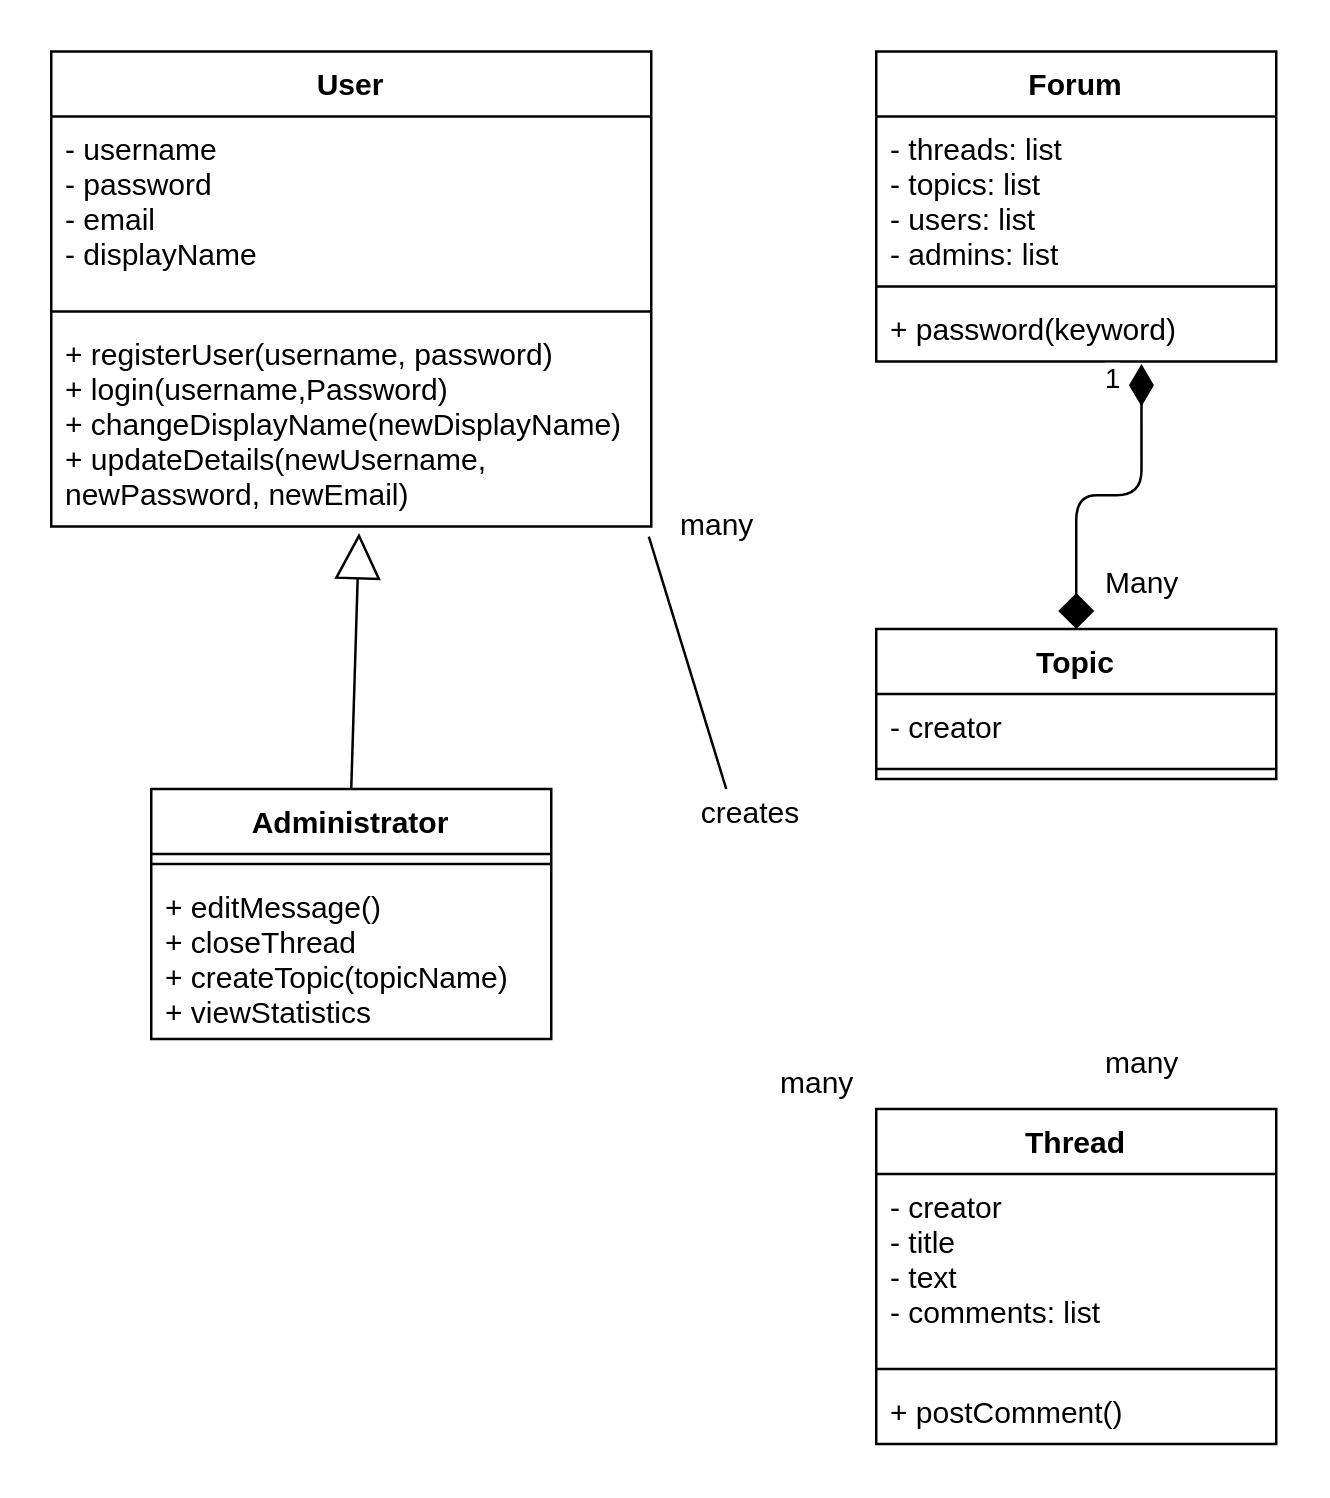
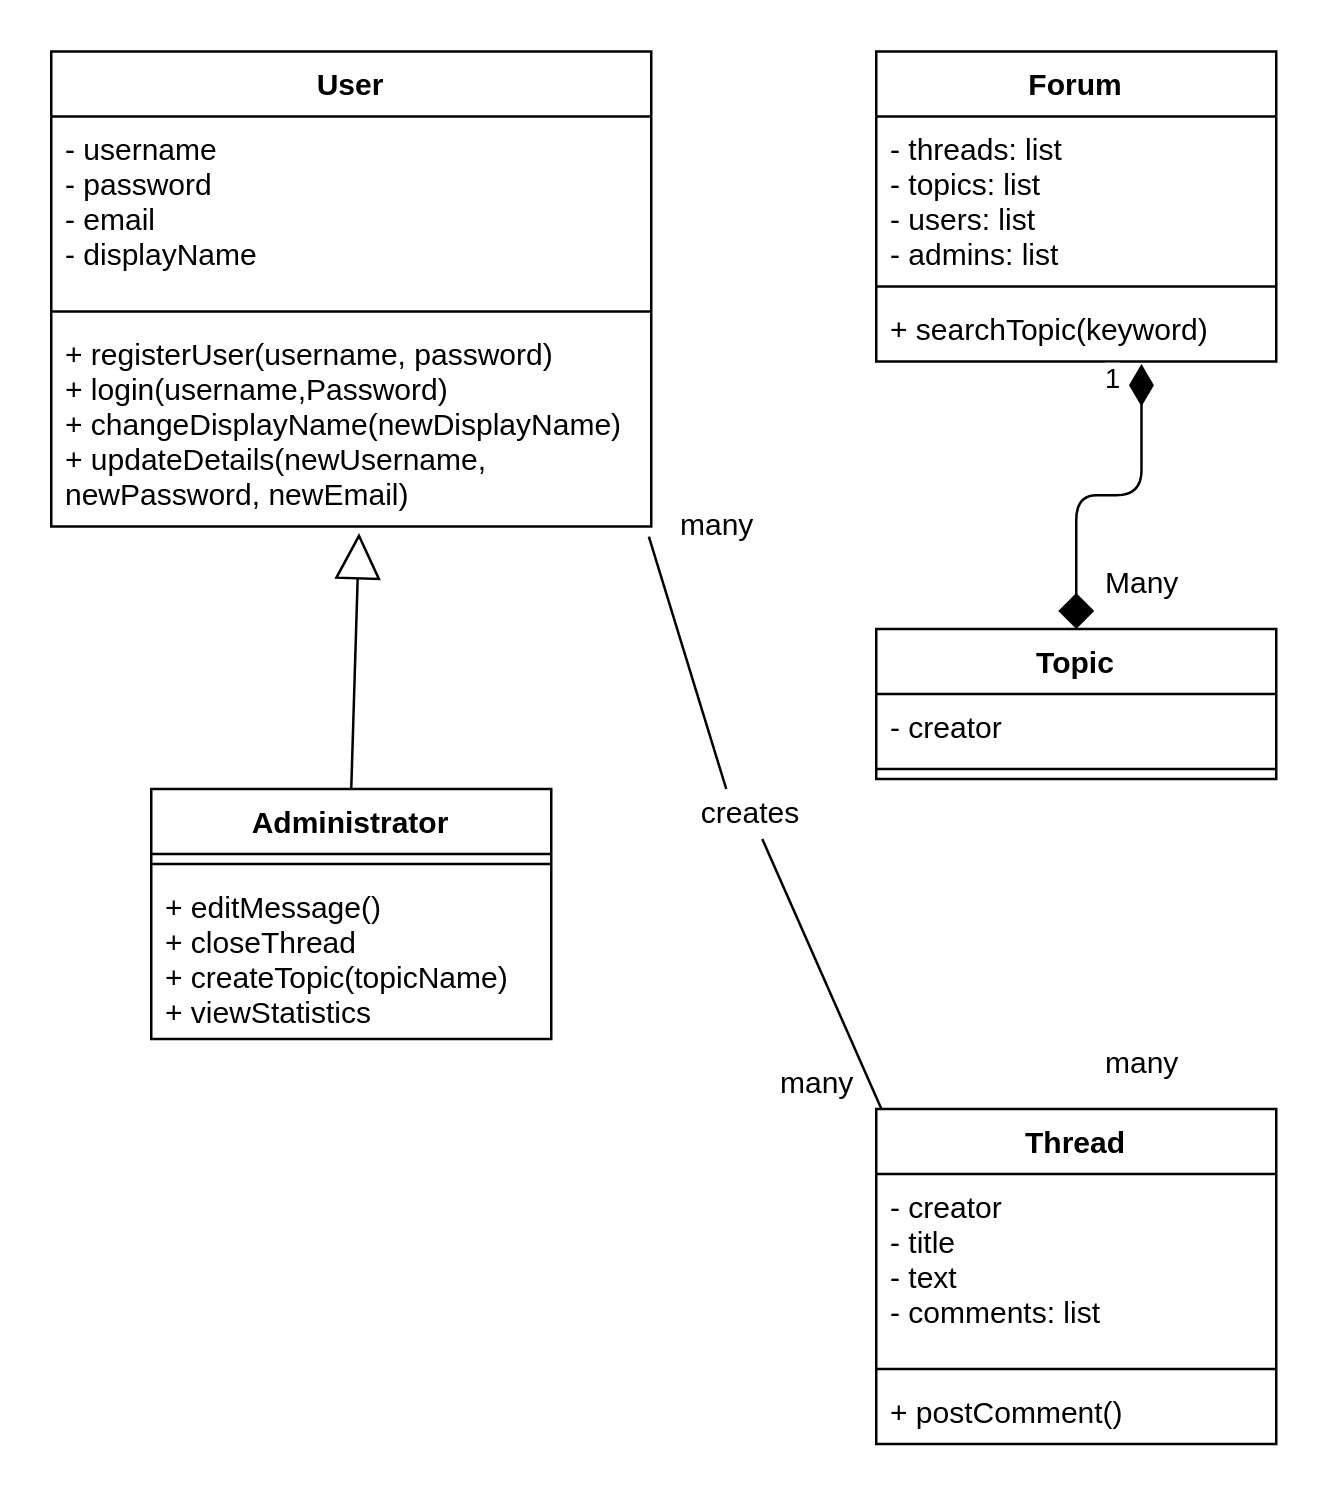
  <mxCell id="0" />
  <mxCell id="1" parent="0" />
  <mxCell id="2" value="User" style="swimlane;fontStyle=1;align=center;verticalAlign=top;childLayout=stackLayout;horizontal=1;startSize=26;horizontalStack=0;resizeParent=1;resizeParentMax=0;resizeLast=0;collapsible=1;marginBottom=0;" vertex="1" parent="1"><mxGeometry x="20" y="20" width="240" height="190" as="geometry" /></mxCell>
  <mxCell id="3" value="- username&#10;- password&#10;- email&#10;- displayName&#10;" style="text;strokeColor=none;fillColor=none;align=left;verticalAlign=top;spacingLeft=4;spacingRight=4;overflow=hidden;rotatable=0;points=[[0,0.5],[1,0.5]];portConstraint=eastwest;" vertex="1" parent="2"><mxGeometry y="26" width="240" height="74" as="geometry" /></mxCell>
  <mxCell id="4" value="" style="line;strokeWidth=1;fillColor=none;align=left;verticalAlign=middle;spacingTop=-1;spacingLeft=3;spacingRight=3;rotatable=0;labelPosition=right;points=[];portConstraint=eastwest;" vertex="1" parent="2"><mxGeometry y="100" width="240" height="8" as="geometry" /></mxCell>
  <mxCell id="5" value="+ registerUser(username, password)&#10;+ login(username,Password)&#10;+ changeDisplayName(newDisplayName)&#10;+ updateDetails(newUsername, &#10;newPassword, newEmail)&#10;" style="text;strokeColor=none;fillColor=none;align=left;verticalAlign=top;spacingLeft=4;spacingRight=4;overflow=hidden;rotatable=0;points=[[0,0.5],[1,0.5]];portConstraint=eastwest;" vertex="1" parent="2"><mxGeometry y="108" width="240" height="82" as="geometry" /></mxCell>
  <mxCell id="6" value="Topic" style="swimlane;fontStyle=1;align=center;verticalAlign=top;childLayout=stackLayout;horizontal=1;startSize=26;horizontalStack=0;resizeParent=1;resizeParentMax=0;resizeLast=0;collapsible=1;marginBottom=0;" vertex="1" parent="1"><mxGeometry x="350" y="251" width="160" height="60" as="geometry" /></mxCell>
  <mxCell id="7" value="- creator" style="text;strokeColor=none;fillColor=none;align=left;verticalAlign=top;spacingLeft=4;spacingRight=4;overflow=hidden;rotatable=0;points=[[0,0.5],[1,0.5]];portConstraint=eastwest;" vertex="1" parent="6"><mxGeometry y="26" width="160" height="26" as="geometry" /></mxCell>
  <mxCell id="8" value="" style="line;strokeWidth=1;fillColor=none;align=left;verticalAlign=middle;spacingTop=-1;spacingLeft=3;spacingRight=3;rotatable=0;labelPosition=right;points=[];portConstraint=eastwest;" vertex="1" parent="6"><mxGeometry y="52" width="160" height="8" as="geometry" /></mxCell>
  <mxCell id="9" value="Thread" style="swimlane;fontStyle=1;align=center;verticalAlign=top;childLayout=stackLayout;horizontal=1;startSize=26;horizontalStack=0;resizeParent=1;resizeParentMax=0;resizeLast=0;collapsible=1;marginBottom=0;" vertex="1" parent="1"><mxGeometry x="350" y="443" width="160" height="134" as="geometry" /></mxCell>
  <mxCell id="10" value="- creator&#10;- title&#10;- text&#10;- comments: list" style="text;strokeColor=none;fillColor=none;align=left;verticalAlign=top;spacingLeft=4;spacingRight=4;overflow=hidden;rotatable=0;points=[[0,0.5],[1,0.5]];portConstraint=eastwest;" vertex="1" parent="9"><mxGeometry y="26" width="160" height="74" as="geometry" /></mxCell>
  <mxCell id="11" value="" style="line;strokeWidth=1;fillColor=none;align=left;verticalAlign=middle;spacingTop=-1;spacingLeft=3;spacingRight=3;rotatable=0;labelPosition=right;points=[];portConstraint=eastwest;" vertex="1" parent="9"><mxGeometry y="100" width="160" height="8" as="geometry" /></mxCell>
  <mxCell id="12" value="+ postComment()" style="text;strokeColor=none;fillColor=none;align=left;verticalAlign=top;spacingLeft=4;spacingRight=4;overflow=hidden;rotatable=0;points=[[0,0.5],[1,0.5]];portConstraint=eastwest;" vertex="1" parent="9"><mxGeometry y="108" width="160" height="26" as="geometry" /></mxCell>
  <mxCell id="13" value="Forum" style="swimlane;fontStyle=1;align=center;verticalAlign=top;childLayout=stackLayout;horizontal=1;startSize=26;horizontalStack=0;resizeParent=1;resizeParentMax=0;resizeLast=0;collapsible=1;marginBottom=0;" vertex="1" parent="1"><mxGeometry x="350" y="20" width="160" height="124" as="geometry" /></mxCell>
  <mxCell id="14" value="- threads: list&#10;- topics: list&#10;- users: list&#10;- admins: list&#10;" style="text;strokeColor=none;fillColor=none;align=left;verticalAlign=top;spacingLeft=4;spacingRight=4;overflow=hidden;rotatable=0;points=[[0,0.5],[1,0.5]];portConstraint=eastwest;" vertex="1" parent="13"><mxGeometry y="26" width="160" height="64" as="geometry" /></mxCell>
  <mxCell id="15" value="" style="line;strokeWidth=1;fillColor=none;align=left;verticalAlign=middle;spacingTop=-1;spacingLeft=3;spacingRight=3;rotatable=0;labelPosition=right;points=[];portConstraint=eastwest;" vertex="1" parent="13"><mxGeometry y="90" width="160" height="8" as="geometry" /></mxCell>
- <mxCell id="16" value="+ password(keyword)" style="text;strokeColor=none;fillColor=none;align=left;verticalAlign=top;spacingLeft=4;spacingRight=4;overflow=hidden;rotatable=0;points=[[0,0.5],[1,0.5]];portConstraint=eastwest;" vertex="1" parent="13"><mxGeometry y="98" width="160" height="26" as="geometry" /></mxCell>
+ <mxCell id="16" value="+ searchTopic(keyword)" style="text;strokeColor=none;fillColor=none;align=left;verticalAlign=top;spacingLeft=4;spacingRight=4;overflow=hidden;rotatable=0;points=[[0,0.5],[1,0.5]];portConstraint=eastwest;" vertex="1" parent="13"><mxGeometry y="98" width="160" height="26" as="geometry" /></mxCell>
  <mxCell id="17" value="Administrator" style="swimlane;fontStyle=1;align=center;verticalAlign=top;childLayout=stackLayout;horizontal=1;startSize=26;horizontalStack=0;resizeParent=1;resizeParentMax=0;resizeLast=0;collapsible=1;marginBottom=0;" vertex="1" parent="1"><mxGeometry x="60" y="315" width="160" height="100" as="geometry" /></mxCell>
  <mxCell id="18" value="" style="line;strokeWidth=1;fillColor=none;align=left;verticalAlign=middle;spacingTop=-1;spacingLeft=3;spacingRight=3;rotatable=0;labelPosition=right;points=[];portConstraint=eastwest;" vertex="1" parent="17"><mxGeometry y="26" width="160" height="8" as="geometry" /></mxCell>
  <mxCell id="19" value="+ editMessage()&#10;+ closeThread&#10;+ createTopic(topicName)&#10;+ viewStatistics&#10;" style="text;strokeColor=none;fillColor=none;align=left;verticalAlign=top;spacingLeft=4;spacingRight=4;overflow=hidden;rotatable=0;points=[[0,0.5],[1,0.5]];portConstraint=eastwest;" vertex="1" parent="17"><mxGeometry y="34" width="160" height="66" as="geometry" /></mxCell>
  <mxCell id="20" value="" style="endArrow=block;endSize=16;endFill=0;html=1;exitX=0.5;exitY=0;exitDx=0;exitDy=0;entryX=0.513;entryY=1.032;entryDx=0;entryDy=0;entryPerimeter=0;" edge="1" parent="1" source="17" target="5"><mxGeometry x="0.429" y="-118" width="160" relative="1" as="geometry"><mxPoint x="20" y="420" as="sourcePoint" /><mxPoint x="144" y="192" as="targetPoint" /><mxPoint as="offset" /></mxGeometry></mxCell>
  <mxCell id="21" value="1" style="endArrow=diamond;html=1;endSize=12;startArrow=diamondThin;startSize=14;startFill=1;edgeStyle=orthogonalEdgeStyle;align=left;verticalAlign=bottom;entryX=0.5;entryY=0;entryDx=0;entryDy=0;exitX=0.663;exitY=1.038;exitDx=0;exitDy=0;exitPerimeter=0;" edge="1" parent="1" source="16" target="6"><mxGeometry x="0.045" y="-38" relative="1" as="geometry"><mxPoint x="420" y="150" as="sourcePoint" /><mxPoint x="180" y="570" as="targetPoint" /><mxPoint as="offset" /></mxGeometry></mxCell>
  <mxCell id="22" value="Many" style="text;html=1;resizable=0;points=[];autosize=1;align=left;verticalAlign=top;spacingTop=-4;" vertex="1" parent="1"><mxGeometry x="440" y="223" width="40" height="20" as="geometry" /></mxCell>
  <mxCell id="23" value="many" style="text;html=1;resizable=0;points=[];autosize=1;align=left;verticalAlign=top;spacingTop=-4;" vertex="1" parent="1"><mxGeometry x="440" y="415" width="40" height="20" as="geometry" /></mxCell>
+ <mxCell id="24" value="" style="endArrow=none;html=1;exitX=0.013;exitY=0;exitDx=0;exitDy=0;exitPerimeter=0;" edge="1" parent="1" source="9" target="27"><mxGeometry width="50" height="50" relative="1" as="geometry"><mxPoint x="20" y="650" as="sourcePoint" /><mxPoint x="260" y="211" as="targetPoint" /></mxGeometry></mxCell>
  <mxCell id="25" value="many" style="text;html=1;resizable=0;points=[];autosize=1;align=left;verticalAlign=top;spacingTop=-4;" vertex="1" parent="1"><mxGeometry x="270" y="200" width="40" height="20" as="geometry" /></mxCell>
  <mxCell id="26" value="many" style="text;html=1;resizable=0;points=[];autosize=1;align=left;verticalAlign=top;spacingTop=-4;" vertex="1" parent="1"><mxGeometry x="310" y="423" width="40" height="20" as="geometry" /></mxCell>
  <mxCell id="27" value="creates" style="text;html=1;strokeColor=none;fillColor=none;align=center;verticalAlign=middle;whiteSpace=wrap;rounded=0;" vertex="1" parent="1"><mxGeometry x="280" y="315" width="40" height="20" as="geometry" /></mxCell>
  <mxCell id="28" value="" style="endArrow=none;html=1;entryX=0.25;entryY=0;entryDx=0;entryDy=0;exitX=0.996;exitY=1.049;exitDx=0;exitDy=0;exitPerimeter=0;" edge="1" parent="1" source="5" target="27"><mxGeometry width="50" height="50" relative="1" as="geometry"><mxPoint x="20" y="650" as="sourcePoint" /><mxPoint x="70" y="600" as="targetPoint" /></mxGeometry></mxCell>
